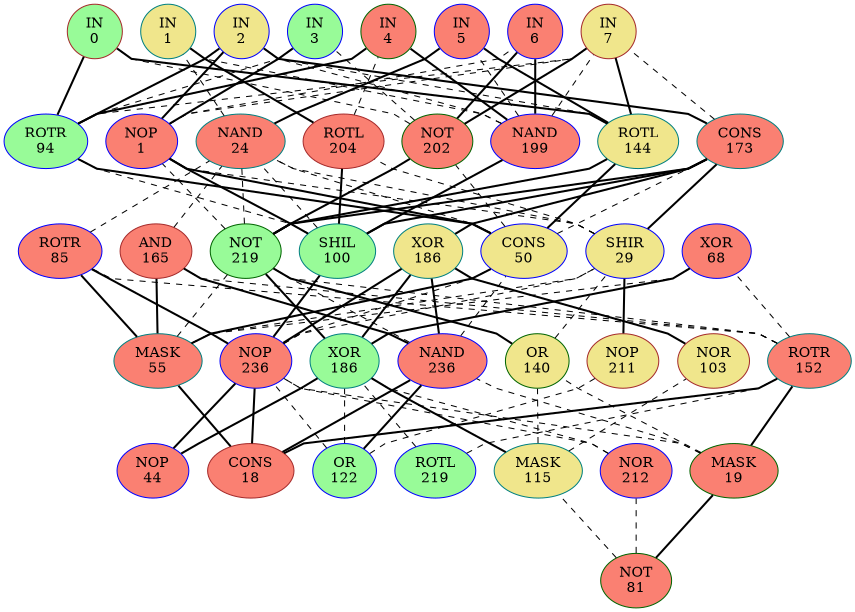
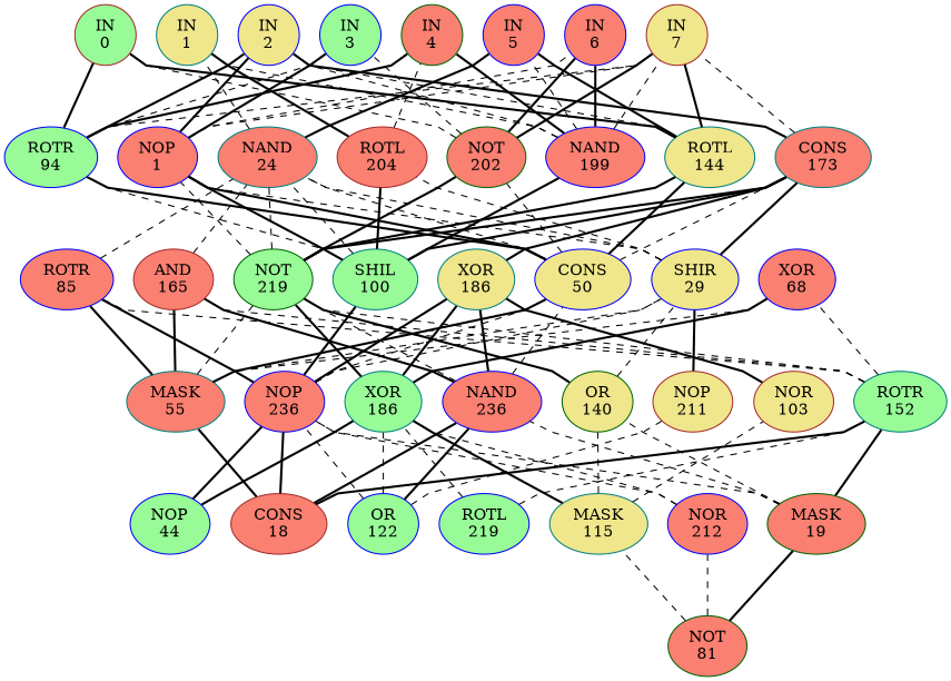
  graph {
    ordering=out
    rankdir=BT
    ranksep=0.75
    splines=polyline
    node [color=blue fillcolor=salmon style=filled]
    edge [style=dashed]
    n1 [color=brown fillcolor=palegreen label="IN\n0"]
    n2 [color=teal fillcolor=khaki label="IN\n1"]
    n3 [fillcolor=khaki label="IN\n2"]
    n4 [fillcolor=palegreen label="IN\n3"]
    n5 [color=darkgreen label="IN\n4"]
    n6 [label="IN\n5"]
    n7 [label="IN\n6"]
    n8 [color=brown fillcolor=khaki label="IN\n7"]
    n9 [fillcolor=palegreen label="ROTR\n94"]
    n10 [label="NOP\n1"]
    n11 [color=teal label="NAND\n24"]
    n12 [color=brown label="ROTL\n204"]
    n13 [color=darkgreen label="NOT\n202"]
    n14 [label="NAND\n199"]
    n15 [color=teal fillcolor=khaki label="ROTL\n144"]
    n16 [color=teal label="CONS\n173"]
    n17 [label="ROTR\n85"]
    n18 [color=brown label="AND\n165"]
    n19 [color=darkgreen fillcolor=palegreen label="NOT\n219"]
    n20 [color=teal fillcolor=palegreen label="SHIL\n100"]
    n21 [color=teal fillcolor=khaki label="XOR\n186"]
    n22 [fillcolor=khaki label="CONS\n50"]
    n23 [fillcolor=khaki label="SHIR\n29"]
    n24 [label="XOR\n68"]
    n25 [color=teal label="MASK\n55"]
    n26 [label="NOP\n236"]
    n27 [color=teal fillcolor=palegreen label="XOR\n186"]
    n28 [label="NAND\n236"]
    n29 [color=darkgreen fillcolor=khaki label="OR\n140"]
    n30 [color=brown fillcolor=khaki label="NOP\n211"]
    n31 [color=brown fillcolor=khaki label="NOR\n103"]
-   n32 [color=teal label="ROTR\n152"]
+   n32 [color=teal fillcolor=palegreen label="ROTR\n152"]
    n33 [color=brown label="CONS\n18"]
    n34 [fillcolor=palegreen label="OR\n122"]
    n35 [fillcolor=palegreen label="ROTL\n219"]
    n36 [color=teal fillcolor=khaki label="MASK\n115"]
-   n37 [label="NOP\n44"]
+   n37 [fillcolor=palegreen label="NOP\n44"]
    n38 [label="NOR\n212"]
    n39 [color=darkgreen label="MASK\n19"]
    n40 [color=darkgreen label="NOT\n81"]
    subgraph sub_1 {
      rank=same
      n1
      n2
      n3
      n4
      n5
      n6
      n7
      n8
    }
    subgraph sub_2 {
      rank=same
      n9
      n10
      n11
      n12
      n13
      n14
      n15
      n16
    }
    subgraph sub_3 {
      rank=same
      n17
      n18
      n19
      n20
      n21
      n22
      n23
      n24
    }
    subgraph sub_4 {
      rank=same
      n25
      n26
      n27
      n28
      n29
      n30
      n31
      n32
    }
    subgraph sub_5 {
      rank=same
      n33
      n34
      n35
      n36
      n37
      n38
      n39
    }
    subgraph sub_6 {
      rank=same
      n40
    }
    n1 -- n2 [style=invis]
    n2 -- n3 [style=invis]
    n3 -- n4 [style=invis]
    n4 -- n5 [style=invis]
    n5 -- n6 [style=invis]
    n6 -- n7 [style=invis]
    n7 -- n8 [style=invis]
    n9 -- n1 [style=bold]
    n9 -- n3 [style=bold]
    n9 -- n4
    n9 -- n5 [style=bold]
    n9 -- n8
    n9 -- n10 [style=invis]
    n10 -- n3 [style=bold]
    n10 -- n4 [style=bold]
    n10 -- n7
    n10 -- n8
    n10 -- n11 [style=invis]
    n11 -- n2
    n11 -- n6 [style=bold]
    n11 -- n12 [style=invis]
    n12 -- n2 [style=bold]
    n12 -- n5
    n12 -- n13 [style=invis]
    n13 -- n1
    n13 -- n4
    n13 -- n7 [style=bold]
    n13 -- n8 [style=bold]
    n13 -- n14 [style=invis]
    n14 -- n2
    n14 -- n3
    n14 -- n5 [style=bold]
    n14 -- n6
    n14 -- n7 [style=bold]
    n14 -- n8
    n14 -- n15 [style=invis]
    n15 -- n1 [style=bold]
    n15 -- n3
    n15 -- n6 [style=bold]
    n15 -- n8 [style=bold]
    n15 -- n16 [style=invis]
    n16 -- n3 [style=bold]
    n16 -- n8
    n17 -- n11
    n17 -- n18 [style=invis]
    n18 -- n11
    n18 -- n19 [style=invis]
    n19 -- n10
    n19 -- n11
    n19 -- n13 [style=bold]
    n19 -- n15 [style=bold]
    n19 -- n16 [style=bold]
    n19 -- n20 [style=invis]
    n20 -- n9
    n20 -- n10 [style=bold]
    n20 -- n11
    n20 -- n12 [style=bold]
    n20 -- n14 [style=bold]
    n20 -- n16 [style=bold]
    n20 -- n21 [style=invis]
    n21 -- n16 [style=bold]
    n21 -- n22 [style=invis]
    n22 -- n9 [style=bold]
    n22 -- n10 [style=bold]
    n22 -- n11
    n22 -- n13
    n22 -- n15 [style=bold]
    n22 -- n16
    n22 -- n23 [style=invis]
    n23 -- n10
    n23 -- n11
    n23 -- n12
    n23 -- n16 [style=bold]
    n23 -- n24 [style=invis]
    n25 -- n17 [style=bold]
    n25 -- n18 [style=bold]
    n25 -- n19
    n25 -- n22 [style=bold]
    n25 -- n23
    n25 -- n24
    n25 -- n26 [style=invis]
    n26 -- n17 [style=bold]
    n26 -- n20 [style=bold]
    n26 -- n21 [style=bold]
    n26 -- n22
    n26 -- n23
    n26 -- n27 [style=invis]
    n27 -- n19 [style=bold]
    n27 -- n21 [style=bold]
    n27 -- n24 [style=bold]
    n27 -- n28 [style=invis]
    n28 -- n18 [style=bold]
    n28 -- n19
    n28 -- n21 [style=bold]
    n28 -- n22
    n28 -- n29 [style=invis]
    n29 -- n19 [style=bold]
    n29 -- n23
    n29 -- n30 [style=invis]
    n30 -- n23 [style=bold]
    n30 -- n31 [style=invis]
    n31 -- n21 [style=bold]
    n31 -- n32 [style=invis]
    n32 -- n17
    n32 -- n18
    n32 -- n19
    n32 -- n24
    n33 -- n25 [style=bold]
    n33 -- n26 [style=bold]
    n33 -- n28 [style=bold]
    n33 -- n32 [style=bold]
    n33 -- n34 [style=invis]
    n34 -- n26
    n34 -- n27
    n34 -- n28 [style=bold]
    n34 -- n30
    n34 -- n35 [style=invis]
    n35 -- n27
    n35 -- n32
    n35 -- n36 [style=invis]
    n36 -- n27 [style=bold]
    n36 -- n29
    n36 -- n31
    n37 -- n26 [style=bold]
    n37 -- n27 [style=bold]
    n37 -- n38 [style=invis]
    n38 -- n26
    n38 -- n27
    n38 -- n39 [style=invis]
    n39 -- n26
    n39 -- n28
    n39 -- n29
    n39 -- n32 [style=bold]
    n40 -- n36
    n40 -- n38
    n40 -- n39 [style=bold]
    n40 -- n40 [style=invis]
  }
